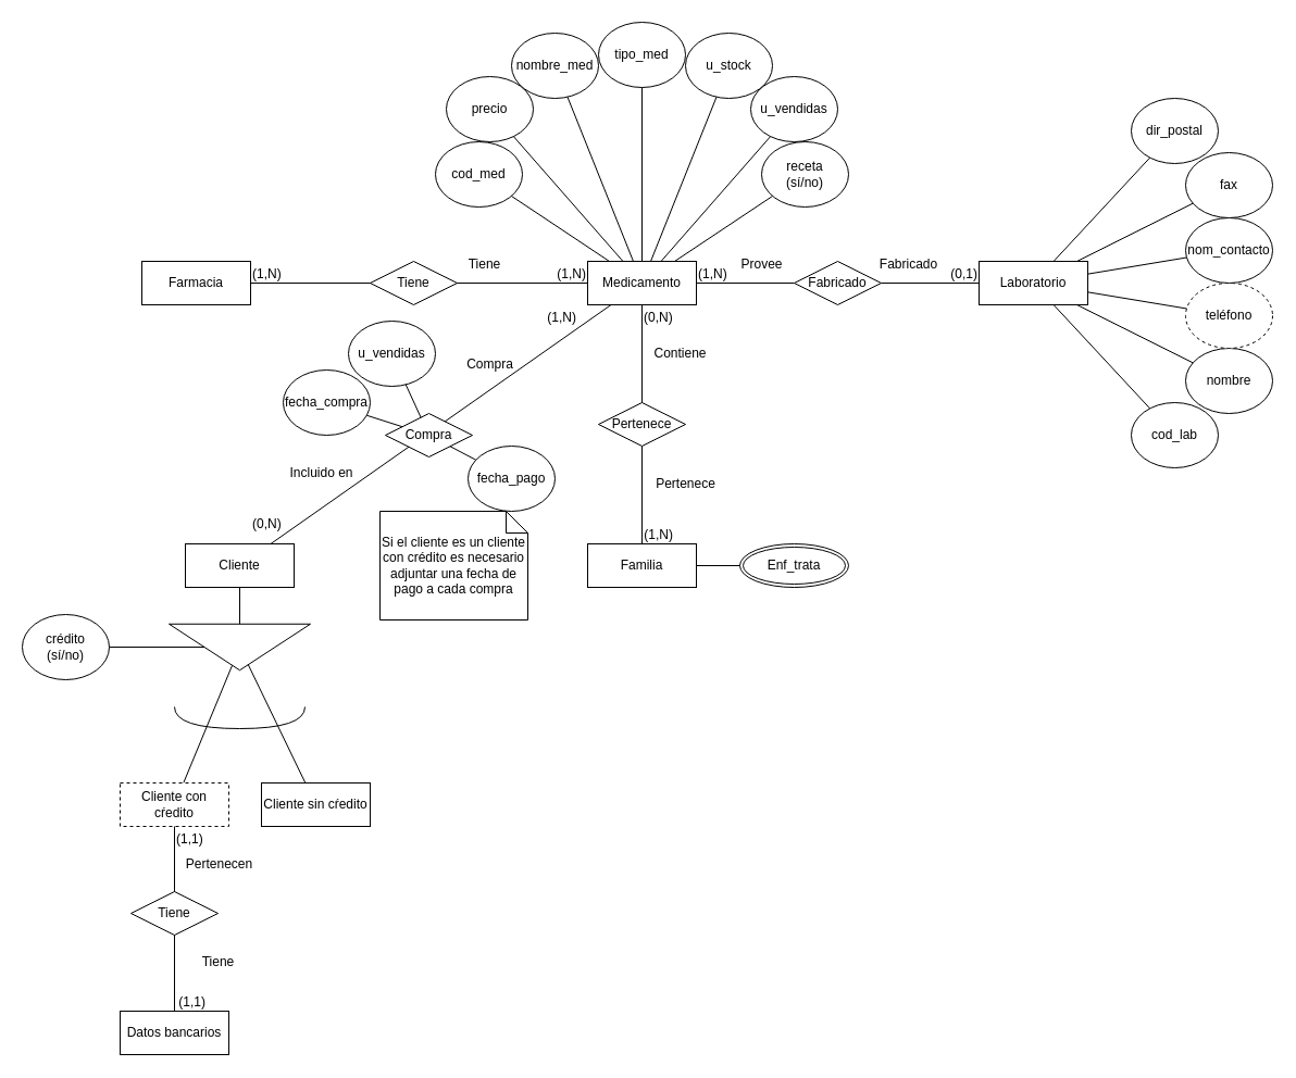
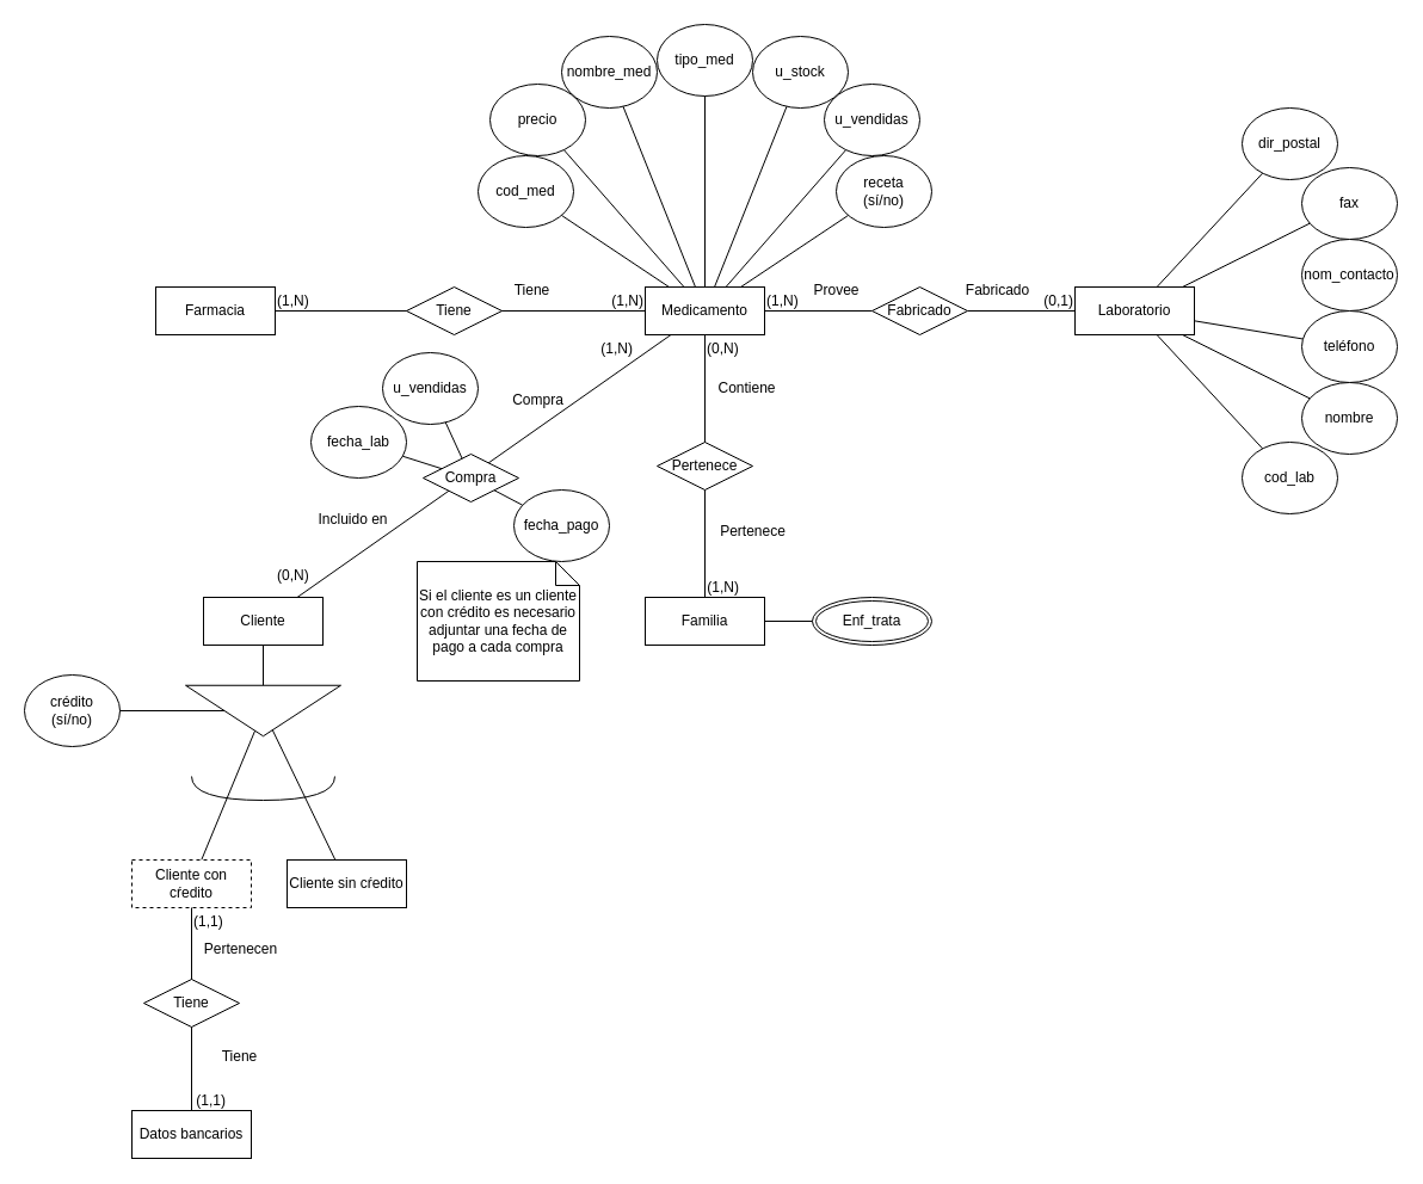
  <mxCell id="0" />
  <mxCell id="1" parent="0" />
  <mxCell id="2" value="&lt;div&gt;Farmacia&lt;/div&gt;" style="whiteSpace=wrap;html=1;align=center;" vertex="1" parent="1"><mxGeometry x="130" y="240" width="100" height="40" as="geometry" /></mxCell>
  <mxCell id="3" value="" style="endArrow=none;html=1;rounded=0;" edge="1" parent="1" source="2" target="6"><mxGeometry relative="1" as="geometry"><mxPoint x="290" y="350" as="sourcePoint" /><mxPoint x="450" y="350" as="targetPoint" /></mxGeometry></mxCell>
  <mxCell id="4" value="(1,N)" style="resizable=0;html=1;whiteSpace=wrap;align=left;verticalAlign=bottom;" connectable="0" vertex="1" parent="3"><mxGeometry x="-1" relative="1" as="geometry" /></mxCell>
  <mxCell id="5" value="&lt;div&gt;(1,N)&lt;/div&gt;" style="resizable=0;html=1;whiteSpace=wrap;align=right;verticalAlign=bottom;" connectable="0" vertex="1" parent="3"><mxGeometry x="1" relative="1" as="geometry" /></mxCell>
  <mxCell id="6" value="Medicamento" style="whiteSpace=wrap;html=1;align=center;" vertex="1" parent="1"><mxGeometry x="540" y="240" width="100" height="40" as="geometry" /></mxCell>
  <mxCell id="7" value="Tiene" style="shape=rhombus;perimeter=rhombusPerimeter;whiteSpace=wrap;html=1;align=center;" vertex="1" parent="1"><mxGeometry x="340" y="240" width="80" height="40" as="geometry" /></mxCell>
  <mxCell id="8" value="&lt;div&gt;Tiene&lt;/div&gt;" style="text;html=1;align=center;verticalAlign=middle;resizable=0;points=[];autosize=1;strokeColor=none;fillColor=none;" vertex="1" parent="1"><mxGeometry x="420" y="228" width="50" height="30" as="geometry" /></mxCell>
  <mxCell id="9" value="cod_med" style="ellipse;whiteSpace=wrap;html=1;align=center;" vertex="1" parent="1"><mxGeometry x="400" y="130" width="80" height="60" as="geometry" /></mxCell>
  <mxCell id="10" value="nombre_med" style="ellipse;whiteSpace=wrap;html=1;align=center;" vertex="1" parent="1"><mxGeometry x="470" y="30" width="80" height="60" as="geometry" /></mxCell>
  <mxCell id="11" value="tipo_med" style="ellipse;whiteSpace=wrap;html=1;align=center;" vertex="1" parent="1"><mxGeometry x="550" y="20" width="80" height="60" as="geometry" /></mxCell>
  <mxCell id="12" value="u_stock" style="ellipse;whiteSpace=wrap;html=1;align=center;" vertex="1" parent="1"><mxGeometry x="630" y="30" width="80" height="60" as="geometry" /></mxCell>
  <mxCell id="13" value="u_vendidas" style="ellipse;whiteSpace=wrap;html=1;align=center;" vertex="1" parent="1"><mxGeometry x="690" y="70" width="80" height="60" as="geometry" /></mxCell>
  <mxCell id="14" value="&lt;div&gt;precio&lt;/div&gt;" style="ellipse;whiteSpace=wrap;html=1;align=center;" vertex="1" parent="1"><mxGeometry x="410" y="70" width="80" height="60" as="geometry" /></mxCell>
  <mxCell id="15" value="&lt;div&gt;receta&lt;/div&gt;(sí/no)" style="ellipse;whiteSpace=wrap;html=1;align=center;" vertex="1" parent="1"><mxGeometry x="700" y="130" width="80" height="60" as="geometry" /></mxCell>
  <mxCell id="16" value="" style="endArrow=none;html=1;rounded=0;" edge="1" parent="1" source="9" target="6"><mxGeometry relative="1" as="geometry"><mxPoint x="530" y="330" as="sourcePoint" /><mxPoint x="600" y="270" as="targetPoint" /></mxGeometry></mxCell>
  <mxCell id="17" value="" style="endArrow=none;html=1;rounded=0;" edge="1" parent="1" source="14" target="6"><mxGeometry relative="1" as="geometry"><mxPoint x="530" y="180" as="sourcePoint" /><mxPoint x="620" y="240" as="targetPoint" /></mxGeometry></mxCell>
  <mxCell id="18" value="" style="endArrow=none;html=1;rounded=0;" edge="1" parent="1" source="10" target="6"><mxGeometry relative="1" as="geometry"><mxPoint x="600" y="140" as="sourcePoint" /><mxPoint x="701" y="255" as="targetPoint" /></mxGeometry></mxCell>
  <mxCell id="19" value="" style="endArrow=none;html=1;rounded=0;" edge="1" parent="1" source="11" target="6"><mxGeometry relative="1" as="geometry"><mxPoint x="590" y="140" as="sourcePoint" /><mxPoint x="691" y="255" as="targetPoint" /></mxGeometry></mxCell>
  <mxCell id="20" value="" style="endArrow=none;html=1;rounded=0;" edge="1" parent="1" source="12" target="6"><mxGeometry relative="1" as="geometry"><mxPoint x="630" y="180" as="sourcePoint" /><mxPoint x="731" y="295" as="targetPoint" /></mxGeometry></mxCell>
  <mxCell id="21" value="" style="endArrow=none;html=1;rounded=0;" edge="1" parent="1" source="13" target="6"><mxGeometry relative="1" as="geometry"><mxPoint x="670" y="180" as="sourcePoint" /><mxPoint x="771" y="295" as="targetPoint" /></mxGeometry></mxCell>
  <mxCell id="22" value="" style="endArrow=none;html=1;rounded=0;" edge="1" parent="1" source="15" target="6"><mxGeometry relative="1" as="geometry"><mxPoint x="690" y="210" as="sourcePoint" /><mxPoint x="791" y="325" as="targetPoint" /></mxGeometry></mxCell>
  <mxCell id="23" value="Laboratorio" style="whiteSpace=wrap;html=1;align=center;" vertex="1" parent="1"><mxGeometry x="900" y="240" width="100" height="40" as="geometry" /></mxCell>
  <mxCell id="24" value="" style="endArrow=none;html=1;rounded=0;" edge="1" parent="1" source="28"><mxGeometry relative="1" as="geometry"><mxPoint x="480" y="300" as="sourcePoint" /><mxPoint x="900" y="260" as="targetPoint" /></mxGeometry></mxCell>
  <mxCell id="25" value="(0,1)" style="resizable=0;html=1;whiteSpace=wrap;align=right;verticalAlign=bottom;" connectable="0" vertex="1" parent="24"><mxGeometry x="1" relative="1" as="geometry" /></mxCell>
  <mxCell id="26" value="" style="endArrow=none;html=1;rounded=0;" edge="1" parent="1" source="6" target="28"><mxGeometry relative="1" as="geometry"><mxPoint x="640" y="260" as="sourcePoint" /><mxPoint x="900" y="260" as="targetPoint" /></mxGeometry></mxCell>
  <mxCell id="27" value="(1,N)" style="resizable=0;html=1;whiteSpace=wrap;align=left;verticalAlign=bottom;" connectable="0" vertex="1" parent="26"><mxGeometry x="-1" relative="1" as="geometry" /></mxCell>
  <mxCell id="28" value="Fabricado" style="shape=rhombus;perimeter=rhombusPerimeter;whiteSpace=wrap;html=1;align=center;" vertex="1" parent="1"><mxGeometry x="730" y="240" width="80" height="40" as="geometry" /></mxCell>
  <mxCell id="29" value="Fabricado" style="text;html=1;align=center;verticalAlign=middle;resizable=0;points=[];autosize=1;strokeColor=none;fillColor=none;" vertex="1" parent="1"><mxGeometry x="795" y="228" width="80" height="30" as="geometry" /></mxCell>
  <mxCell id="30" value="Provee" style="text;html=1;align=center;verticalAlign=middle;resizable=0;points=[];autosize=1;strokeColor=none;fillColor=none;" vertex="1" parent="1"><mxGeometry x="670" y="228" width="60" height="30" as="geometry" /></mxCell>
  <mxCell id="31" value="cod_lab" style="ellipse;whiteSpace=wrap;html=1;align=center;" vertex="1" parent="1"><mxGeometry x="1040" y="370" width="80" height="60" as="geometry" /></mxCell>
  <mxCell id="32" value="nombre" style="ellipse;whiteSpace=wrap;html=1;align=center;" vertex="1" parent="1"><mxGeometry x="1090" y="320" width="80" height="60" as="geometry" /></mxCell>
- <mxCell id="33" value="teléfono" style="ellipse;whiteSpace=wrap;html=1;align=center;dashed=1;" vertex="1" parent="1"><mxGeometry x="1090" y="260" width="80" height="60" as="geometry" /></mxCell>
+ <mxCell id="33" value="teléfono" style="ellipse;whiteSpace=wrap;html=1;align=center;" vertex="1" parent="1"><mxGeometry x="1090" y="260" width="80" height="60" as="geometry" /></mxCell>
  <mxCell id="34" value="dir_postal" style="ellipse;whiteSpace=wrap;html=1;align=center;" vertex="1" parent="1"><mxGeometry x="1040" y="90" width="80" height="60" as="geometry" /></mxCell>
  <mxCell id="35" value="fax" style="ellipse;whiteSpace=wrap;html=1;align=center;" vertex="1" parent="1"><mxGeometry x="1090" y="140" width="80" height="60" as="geometry" /></mxCell>
  <mxCell id="36" value="nom_contacto" style="ellipse;whiteSpace=wrap;html=1;align=center;" vertex="1" parent="1"><mxGeometry x="1090" y="200" width="80" height="60" as="geometry" /></mxCell>
  <mxCell id="37" value="" style="endArrow=none;html=1;rounded=0;" edge="1" parent="1" source="23" target="34"><mxGeometry relative="1" as="geometry"><mxPoint x="820" y="340" as="sourcePoint" /><mxPoint x="980" y="340" as="targetPoint" /></mxGeometry></mxCell>
  <mxCell id="38" value="" style="endArrow=none;html=1;rounded=0;" edge="1" parent="1" source="23" target="35"><mxGeometry relative="1" as="geometry"><mxPoint x="1030" y="305" as="sourcePoint" /><mxPoint x="1118" y="210" as="targetPoint" /></mxGeometry></mxCell>
- <mxCell id="39" value="" style="endArrow=none;html=1;rounded=0;" edge="1" parent="1" source="23" target="36"><mxGeometry relative="1" as="geometry"><mxPoint x="980" y="405" as="sourcePoint" /><mxPoint x="1068" y="310" as="targetPoint" /></mxGeometry></mxCell>
  <mxCell id="40" value="" style="endArrow=none;html=1;rounded=0;" edge="1" parent="1" source="23" target="33"><mxGeometry relative="1" as="geometry"><mxPoint x="1000" y="425" as="sourcePoint" /><mxPoint x="1088" y="330" as="targetPoint" /></mxGeometry></mxCell>
  <mxCell id="41" value="" style="endArrow=none;html=1;rounded=0;" edge="1" parent="1" source="23" target="32"><mxGeometry relative="1" as="geometry"><mxPoint x="960" y="445" as="sourcePoint" /><mxPoint x="1048" y="350" as="targetPoint" /></mxGeometry></mxCell>
  <mxCell id="42" value="" style="endArrow=none;html=1;rounded=0;" edge="1" parent="1" source="23" target="31"><mxGeometry relative="1" as="geometry"><mxPoint x="950" y="435" as="sourcePoint" /><mxPoint x="1038" y="340" as="targetPoint" /></mxGeometry></mxCell>
  <mxCell id="43" value="Familia" style="whiteSpace=wrap;html=1;align=center;" vertex="1" parent="1"><mxGeometry x="540" y="500" width="100" height="40" as="geometry" /></mxCell>
  <mxCell id="44" value="" style="endArrow=none;html=1;rounded=0;" edge="1" parent="1" source="6" target="43"><mxGeometry relative="1" as="geometry"><mxPoint x="470" y="370" as="sourcePoint" /><mxPoint x="780" y="370" as="targetPoint" /></mxGeometry></mxCell>
  <mxCell id="45" value="(0,N)" style="resizable=0;html=1;whiteSpace=wrap;align=left;verticalAlign=bottom;" connectable="0" vertex="1" parent="44"><mxGeometry x="-1" relative="1" as="geometry"><mxPoint y="20" as="offset" /></mxGeometry></mxCell>
  <mxCell id="46" value="&lt;div&gt;(1,N)&lt;/div&gt;" style="resizable=0;html=1;whiteSpace=wrap;align=right;verticalAlign=bottom;" connectable="0" vertex="1" parent="44"><mxGeometry x="1" relative="1" as="geometry"><mxPoint x="30" as="offset" /></mxGeometry></mxCell>
  <mxCell id="47" value="Pertenece" style="shape=rhombus;perimeter=rhombusPerimeter;whiteSpace=wrap;html=1;align=center;" vertex="1" parent="1"><mxGeometry x="550" y="370" width="80" height="40" as="geometry" /></mxCell>
  <mxCell id="48" value="Pertenece" style="text;html=1;align=center;verticalAlign=middle;resizable=0;points=[];autosize=1;strokeColor=none;fillColor=none;" vertex="1" parent="1"><mxGeometry x="590" y="430" width="80" height="30" as="geometry" /></mxCell>
  <mxCell id="49" value="Contiene" style="text;html=1;align=center;verticalAlign=middle;resizable=0;points=[];autosize=1;strokeColor=none;fillColor=none;" vertex="1" parent="1"><mxGeometry x="590" y="310" width="70" height="30" as="geometry" /></mxCell>
  <mxCell id="50" value="Cliente" style="whiteSpace=wrap;html=1;align=center;" vertex="1" parent="1"><mxGeometry x="170" y="500" width="100" height="40" as="geometry" /></mxCell>
  <mxCell id="51" value="&lt;div&gt;Enf_trata&lt;/div&gt;" style="ellipse;shape=doubleEllipse;margin=3;whiteSpace=wrap;html=1;align=center;" vertex="1" parent="1"><mxGeometry x="680" y="500" width="100" height="40" as="geometry" /></mxCell>
  <mxCell id="52" value="" style="endArrow=none;html=1;rounded=0;" edge="1" parent="1" source="43" target="51"><mxGeometry relative="1" as="geometry"><mxPoint x="570" y="400" as="sourcePoint" /><mxPoint x="730" y="400" as="targetPoint" /></mxGeometry></mxCell>
  <mxCell id="53" value="" style="endArrow=none;html=1;rounded=0;" edge="1" parent="1" source="50" target="6"><mxGeometry relative="1" as="geometry"><mxPoint x="460" y="340" as="sourcePoint" /><mxPoint x="770" y="340" as="targetPoint" /></mxGeometry></mxCell>
  <mxCell id="54" value="(0,N)" style="resizable=0;html=1;whiteSpace=wrap;align=left;verticalAlign=bottom;" connectable="0" vertex="1" parent="53"><mxGeometry x="-1" relative="1" as="geometry"><mxPoint x="-18" y="-10" as="offset" /></mxGeometry></mxCell>
  <mxCell id="55" value="&lt;div&gt;(1,N)&lt;/div&gt;" style="resizable=0;html=1;whiteSpace=wrap;align=right;verticalAlign=bottom;" connectable="0" vertex="1" parent="53"><mxGeometry x="1" relative="1" as="geometry"><mxPoint x="-31" y="20" as="offset" /></mxGeometry></mxCell>
  <mxCell id="56" value="Compra" style="shape=rhombus;perimeter=rhombusPerimeter;whiteSpace=wrap;html=1;align=center;" vertex="1" parent="1"><mxGeometry x="354" y="380" width="80" height="40" as="geometry" /></mxCell>
  <mxCell id="57" value="Compra" style="text;html=1;align=center;verticalAlign=middle;resizable=0;points=[];autosize=1;strokeColor=none;fillColor=none;" vertex="1" parent="1"><mxGeometry x="415" y="320" width="70" height="30" as="geometry" /></mxCell>
  <mxCell id="58" value="Incluido en" style="text;html=1;align=center;verticalAlign=middle;resizable=0;points=[];autosize=1;strokeColor=none;fillColor=none;" vertex="1" parent="1"><mxGeometry x="255" y="420" width="80" height="30" as="geometry" /></mxCell>
  <mxCell id="59" value="&lt;div&gt;crédito&lt;/div&gt;&lt;div&gt;(sí/no)&lt;/div&gt;" style="ellipse;whiteSpace=wrap;html=1;align=center;" vertex="1" parent="1"><mxGeometry y="565" width="80" height="60" as="geometry" x="20" /></mxCell>
  <mxCell id="60" value="u_vendidas" style="ellipse;whiteSpace=wrap;html=1;align=center;" vertex="1" parent="1"><mxGeometry x="320" y="295" width="80" height="60" as="geometry" /></mxCell>
- <mxCell id="61" value="fecha_compra" style="ellipse;whiteSpace=wrap;html=1;align=center;" vertex="1" parent="1"><mxGeometry x="260" y="340" width="80" height="60" as="geometry" /></mxCell>
+ <mxCell id="61" value="fecha_lab" style="ellipse;whiteSpace=wrap;html=1;align=center;" vertex="1" parent="1"><mxGeometry x="260" y="340" width="80" height="60" as="geometry" /></mxCell>
  <mxCell id="62" value="" style="endArrow=none;html=1;rounded=0;" edge="1" parent="1" source="60" target="56"><mxGeometry relative="1" as="geometry"><mxPoint x="290" y="470" as="sourcePoint" /><mxPoint x="450" y="470" as="targetPoint" /></mxGeometry></mxCell>
  <mxCell id="63" value="" style="endArrow=none;html=1;rounded=0;" edge="1" parent="1" source="61" target="56"><mxGeometry relative="1" as="geometry"><mxPoint x="440" y="490" as="sourcePoint" /><mxPoint x="454" y="521" as="targetPoint" /></mxGeometry></mxCell>
  <mxCell id="64" value="" style="endArrow=none;html=1;rounded=0;" edge="1" parent="1" source="50" target="67"><mxGeometry relative="1" as="geometry"><mxPoint x="440" y="400" as="sourcePoint" /><mxPoint x="454" y="431" as="targetPoint" /></mxGeometry></mxCell>
  <mxCell id="65" value="fecha_pago" style="ellipse;whiteSpace=wrap;html=1;align=center;" vertex="1" parent="1"><mxGeometry x="430" y="410" width="80" height="60" as="geometry" /></mxCell>
  <mxCell id="66" value="" style="endArrow=none;html=1;rounded=0;" edge="1" parent="1" source="56" target="65"><mxGeometry relative="1" as="geometry"><mxPoint x="430" y="560" as="sourcePoint" /><mxPoint x="430" y="590" as="targetPoint" /></mxGeometry></mxCell>
  <mxCell id="67" value="" style="triangle;whiteSpace=wrap;html=1;rotation=90;" vertex="1" parent="1"><mxGeometry x="198.75" y="530" width="42.5" height="130" as="geometry" /></mxCell>
  <mxCell id="68" value="" style="endArrow=none;html=1;rounded=0;" edge="1" parent="1" source="59" target="67"><mxGeometry relative="1" as="geometry"><mxPoint x="200" y="640" as="sourcePoint" /><mxPoint x="200" y="674" as="targetPoint" /></mxGeometry></mxCell>
  <mxCell id="69" value="" style="endArrow=none;html=1;rounded=0;" edge="1" parent="1" source="67" target="71"><mxGeometry relative="1" as="geometry"><mxPoint x="360" y="710" as="sourcePoint" /><mxPoint x="448" y="710" as="targetPoint" /></mxGeometry></mxCell>
  <mxCell id="70" value="Si el cliente es un cliente con crédito es necesario adjuntar una fecha de pago a cada compra" style="shape=note;size=20;whiteSpace=wrap;html=1;" vertex="1" parent="1"><mxGeometry x="349" y="470" width="136" height="100" as="geometry" /></mxCell>
  <mxCell id="71" value="Cliente con cŕedito" style="whiteSpace=wrap;html=1;align=center;dashed=1;" vertex="1" parent="1"><mxGeometry x="110" y="720" width="100" height="40" as="geometry" /></mxCell>
  <mxCell id="72" value="" style="shape=requiredInterface;html=1;verticalLabelPosition=bottom;sketch=0;rotation=90;" vertex="1" parent="1"><mxGeometry x="210" y="600" width="20" height="120" as="geometry" /></mxCell>
  <mxCell id="73" value="&lt;div&gt;Cliente sin cŕedito&lt;/div&gt;" style="whiteSpace=wrap;html=1;align=center;" vertex="1" parent="1"><mxGeometry x="240" y="720" width="100" height="40" as="geometry" /></mxCell>
  <mxCell id="74" value="" style="endArrow=none;html=1;rounded=0;" edge="1" parent="1" source="67" target="73"><mxGeometry relative="1" as="geometry"><mxPoint x="295" y="690" as="sourcePoint" /><mxPoint x="250" y="798" as="targetPoint" /></mxGeometry></mxCell>
  <mxCell id="75" value="Datos bancarios" style="whiteSpace=wrap;html=1;align=center;" vertex="1" parent="1"><mxGeometry x="110" y="930" width="100" height="40" as="geometry" /></mxCell>
  <mxCell id="76" value="" style="endArrow=none;html=1;rounded=0;" edge="1" parent="1" source="71" target="75"><mxGeometry relative="1" as="geometry"><mxPoint x="400" y="810" as="sourcePoint" /><mxPoint x="400" y="1030" as="targetPoint" /></mxGeometry></mxCell>
  <mxCell id="77" value="(1,1)" style="resizable=0;html=1;whiteSpace=wrap;align=left;verticalAlign=bottom;" connectable="0" vertex="1" parent="76"><mxGeometry x="-1" relative="1" as="geometry"><mxPoint y="20" as="offset" /></mxGeometry></mxCell>
  <mxCell id="78" value="&lt;div&gt;(1,1)&lt;/div&gt;" style="resizable=0;html=1;whiteSpace=wrap;align=right;verticalAlign=bottom;" connectable="0" vertex="1" parent="76"><mxGeometry x="1" relative="1" as="geometry"><mxPoint x="30" as="offset" /></mxGeometry></mxCell>
  <mxCell id="79" value="Tiene" style="shape=rhombus;perimeter=rhombusPerimeter;whiteSpace=wrap;html=1;align=center;" vertex="1" parent="1"><mxGeometry x="120" y="820" width="80" height="40" as="geometry" /></mxCell>
  <mxCell id="80" value="Pertenecen" style="text;html=1;align=center;verticalAlign=middle;resizable=0;points=[];autosize=1;strokeColor=none;fillColor=none;" vertex="1" parent="1"><mxGeometry x="161.25" y="780" width="80" height="30" as="geometry" /></mxCell>
  <mxCell id="81" value="Tiene" style="text;html=1;align=center;verticalAlign=middle;resizable=0;points=[];autosize=1;strokeColor=none;fillColor=none;" vertex="1" parent="1"><mxGeometry x="175" y="870" width="50" height="30" as="geometry" /></mxCell>
